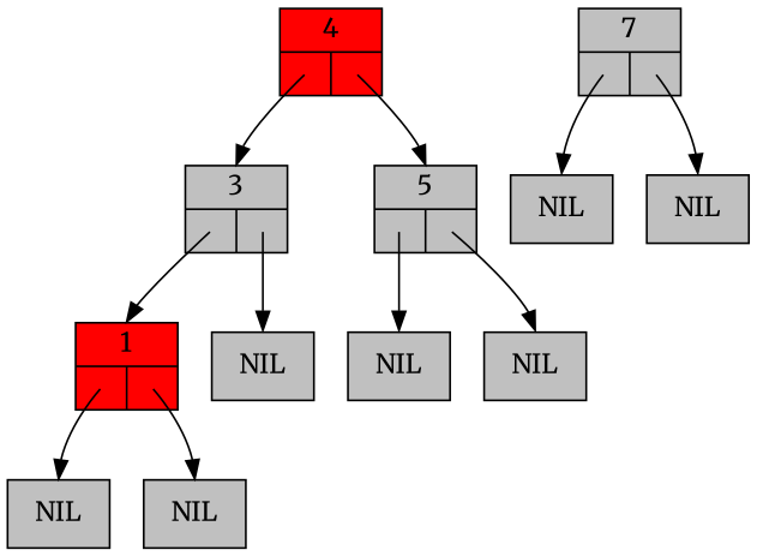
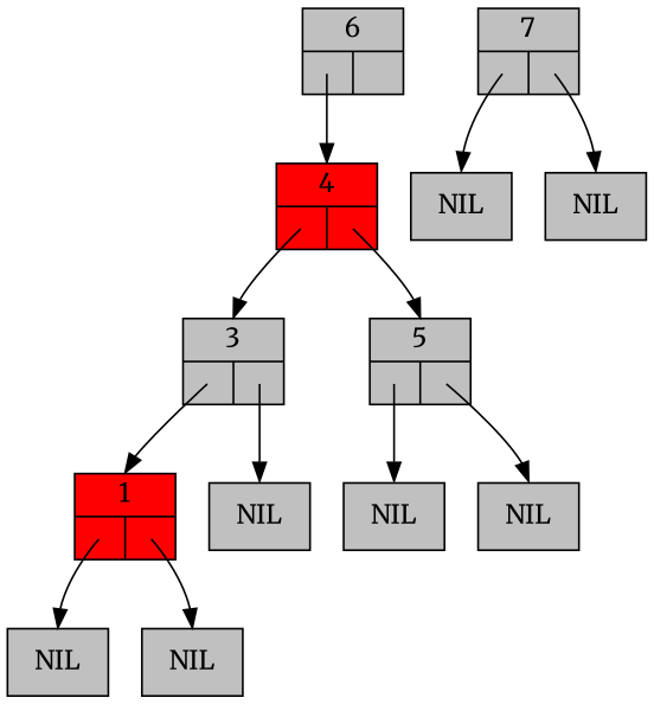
  digraph {
    fontname=Merriweather
    ranksep=0.5
    node [fillcolor=grey fontname=Merriweather shape=record style=filled]
    edge [fontname=Merriweather headclip=false headport=n tailclip=false tailport="left:c"]
    n1 [fillcolor=red label="{1|{<left>|<right>}}"]
    n2 [label=NIL]
    n3 [label=NIL]
    n4 [label="{3|{<left>|<right>}}"]
    n5 [label=NIL]
    n6 [fillcolor=red label="{4|{<left>|<right>}}"]
    n7 [label="{5|{<left>|<right>}}"]
    n8 [label=NIL]
    n9 [label=NIL]
+   n10 [label="{6|{<left>|<right>}}"]
    n11 [label="{7|{<left>|<right>}}"]
    n12 [label=NIL]
    n13 [label=NIL]
    n1 -> n2
    n1 -> n3 [tailport="right:c"]
    n4 -> n1
    n4 -> n5 [tailport="right:c"]
    n6 -> n4
    n6 -> n7 [tailport="right:c"]
    n7 -> n8
    n7 -> n9 [tailport="right:c"]
+   n10 -> n6
    n11 -> n12
    n11 -> n13 [tailport="right:c"]
  }
